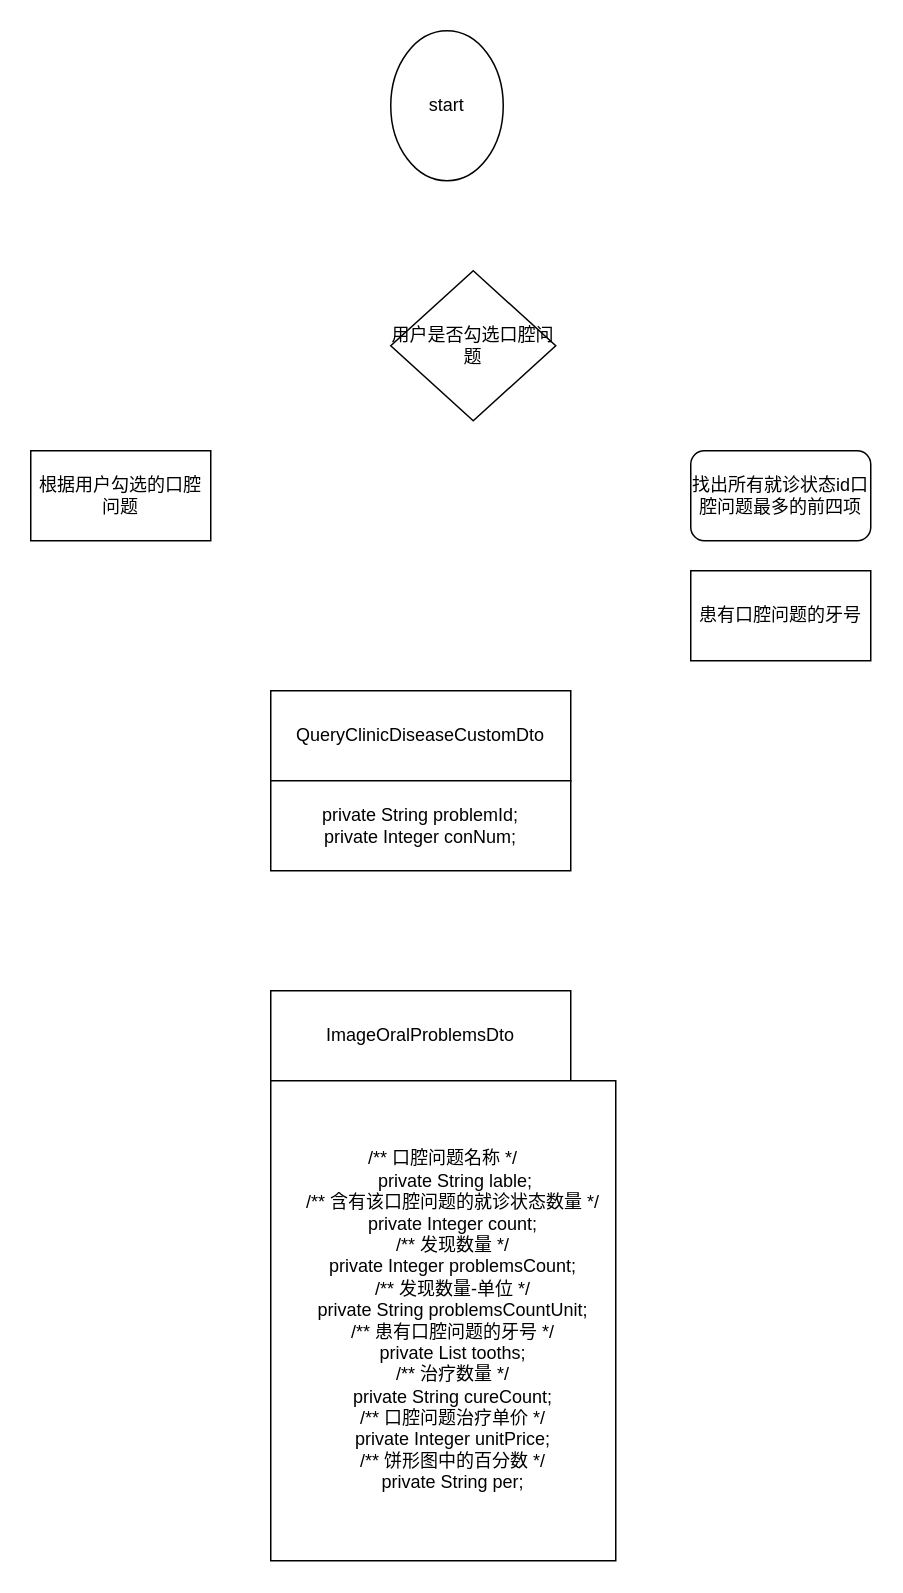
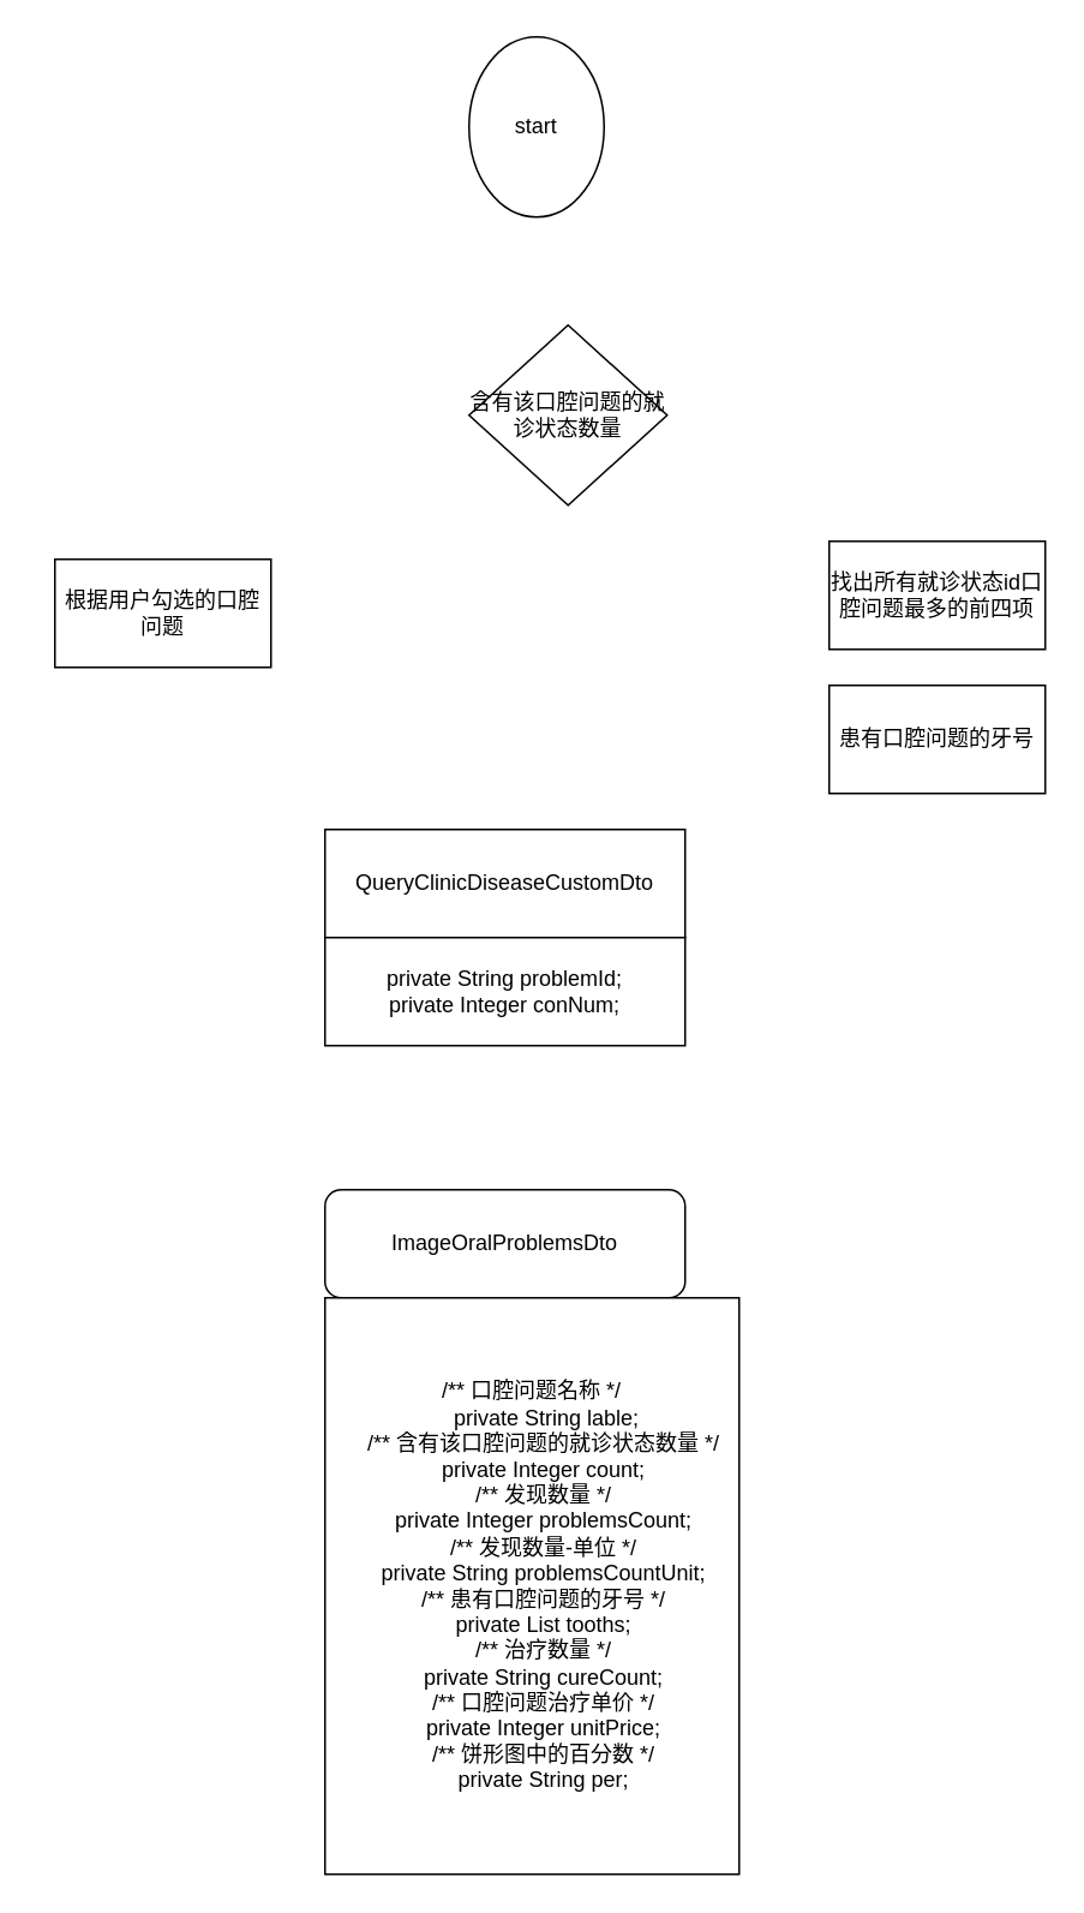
  <mxCell id="0" />
  <mxCell id="1" parent="0" />
  <mxCell id="2" value="start" style="ellipse;whiteSpace=wrap;html=1;" vertex="1" parent="1"><mxGeometry x="260" y="20" width="75" height="100" as="geometry" /></mxCell>
- <mxCell id="3" value="根据用户勾选的口腔问题" style="rounded=0;whiteSpace=wrap;html=1;" vertex="1" parent="1"><mxGeometry x="20" y="300" width="120" height="60" as="geometry" /></mxCell>
- <mxCell id="4" value="用户是否勾选口腔问题" style="rhombus;whiteSpace=wrap;html=1;" vertex="1" parent="1"><mxGeometry x="260" y="180" width="110" height="100" as="geometry" /></mxCell>
- <mxCell id="5" value="找出所有就诊状态id口腔问题最多的前四项&lt;br&gt;" style="whiteSpace=wrap;html=1;rounded=1;" vertex="1" parent="1"><mxGeometry x="460" y="300" width="120" height="60" as="geometry" /></mxCell>
+ <mxCell id="3" value="根据用户勾选的口腔问题" style="rounded=0;whiteSpace=wrap;html=1;" vertex="1" parent="1"><mxGeometry x="30" y="310" width="120" height="60" as="geometry" /></mxCell>
+ <mxCell id="4" value="含有该口腔问题的就诊状态数量" style="rhombus;whiteSpace=wrap;html=1;" vertex="1" parent="1"><mxGeometry x="260" y="180" width="110" height="100" as="geometry" /></mxCell>
+ <mxCell id="5" value="找出所有就诊状态id口腔问题最多的前四项&lt;br&gt;" style="rounded=0;whiteSpace=wrap;html=1;" vertex="1" parent="1"><mxGeometry x="460" y="300" width="120" height="60" as="geometry" /></mxCell>
  <mxCell id="6" value="QueryClinicDiseaseCustomDto" style="rounded=0;whiteSpace=wrap;html=1;" vertex="1" parent="1"><mxGeometry x="180" y="460" width="200" height="60" as="geometry" /></mxCell>
  <mxCell id="7" value="&lt;div&gt;private String problemId;&lt;/div&gt;&lt;div&gt;private Integer conNum;&lt;/div&gt;" style="rounded=0;whiteSpace=wrap;html=1;" vertex="1" parent="1"><mxGeometry x="180" y="520" width="200" height="60" as="geometry" /></mxCell>
- <mxCell id="8" value="ImageOralProblemsDto" style="rounded=0;whiteSpace=wrap;html=1;" vertex="1" parent="1"><mxGeometry x="180" y="660" width="200" height="60" as="geometry" /></mxCell>
+ <mxCell id="8" value="ImageOralProblemsDto" style="whiteSpace=wrap;html=1;rounded=1;" vertex="1" parent="1"><mxGeometry x="180" y="660" width="200" height="60" as="geometry" /></mxCell>
  <mxCell id="9" value="/** 口腔问题名称 */&#10;     private String lable;&#10;    /** 含有该口腔问题的就诊状态数量 */&#10;    private Integer count;&#10;    /** 发现数量 */&#10;    private Integer problemsCount;&#10;    /** 发现数量-单位 */&#10;    private String problemsCountUnit;&#10;    /** 患有口腔问题的牙号 */&#10;    private List&lt;String&gt; tooths;&#10;    /** 治疗数量 */&#10;    private String cureCount;&#10;    /** 口腔问题治疗单价 */&#10;    private Integer unitPrice;&#10;    /** 饼形图中的百分数 */&#10;    private String per;" style="rounded=0;whiteSpace=wrap;html=1;" vertex="1" parent="1"><mxGeometry x="180" y="720" width="230" height="320" as="geometry" /></mxCell>
  <mxCell id="10" value="患有口腔问题的牙号" style="rounded=0;whiteSpace=wrap;html=1;" vertex="1" parent="1"><mxGeometry x="460" y="380" width="120" height="60" as="geometry" /></mxCell>
